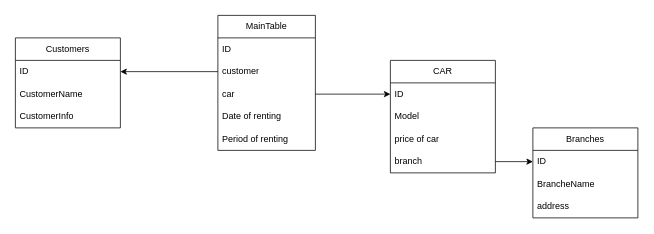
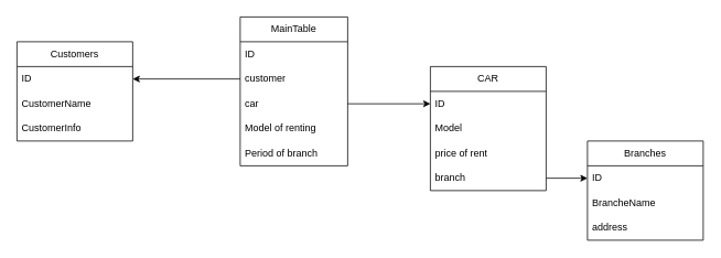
  <mxCell id="0" />
  <mxCell id="1" parent="0" />
  <mxCell id="2" value="MainTable" style="swimlane;fontStyle=0;childLayout=stackLayout;horizontal=1;startSize=30;horizontalStack=0;resizeParent=1;resizeParentMax=0;resizeLast=0;collapsible=1;marginBottom=0;whiteSpace=wrap;html=1;" vertex="1" parent="1"><mxGeometry x="290" y="20" width="130" height="180" as="geometry" /></mxCell>
  <mxCell id="3" value="ID" style="text;strokeColor=none;fillColor=none;align=left;verticalAlign=middle;spacingLeft=4;spacingRight=4;overflow=hidden;points=[[0,0.5],[1,0.5]];portConstraint=eastwest;rotatable=0;whiteSpace=wrap;html=1;" vertex="1" parent="2"><mxGeometry y="30" width="130" height="30" as="geometry" /></mxCell>
  <mxCell id="4" value="customer" style="text;strokeColor=none;fillColor=none;align=left;verticalAlign=middle;spacingLeft=4;spacingRight=4;overflow=hidden;points=[[0,0.5],[1,0.5]];portConstraint=eastwest;rotatable=0;whiteSpace=wrap;html=1;" vertex="1" parent="2"><mxGeometry y="60" width="130" height="30" as="geometry" /></mxCell>
  <mxCell id="5" value="car" style="text;strokeColor=none;fillColor=none;align=left;verticalAlign=middle;spacingLeft=4;spacingRight=4;overflow=hidden;points=[[0,0.5],[1,0.5]];portConstraint=eastwest;rotatable=0;whiteSpace=wrap;html=1;" vertex="1" parent="2"><mxGeometry y="90" width="130" height="30" as="geometry" /></mxCell>
- <mxCell id="6" value="Date of renting" style="text;strokeColor=none;fillColor=none;align=left;verticalAlign=middle;spacingLeft=4;spacingRight=4;overflow=hidden;points=[[0,0.5],[1,0.5]];portConstraint=eastwest;rotatable=0;whiteSpace=wrap;html=1;" vertex="1" parent="2"><mxGeometry y="120" width="130" height="30" as="geometry" /></mxCell>
- <mxCell id="7" value="Period of renting" style="text;strokeColor=none;fillColor=none;align=left;verticalAlign=middle;spacingLeft=4;spacingRight=4;overflow=hidden;points=[[0,0.5],[1,0.5]];portConstraint=eastwest;rotatable=0;whiteSpace=wrap;html=1;" vertex="1" parent="2"><mxGeometry y="150" width="130" height="30" as="geometry" /></mxCell>
+ <mxCell id="6" value="Model of renting" style="text;strokeColor=none;fillColor=none;align=left;verticalAlign=middle;spacingLeft=4;spacingRight=4;overflow=hidden;points=[[0,0.5],[1,0.5]];portConstraint=eastwest;rotatable=0;whiteSpace=wrap;html=1;" vertex="1" parent="2"><mxGeometry y="120" width="130" height="30" as="geometry" /></mxCell>
+ <mxCell id="7" value="Period of branch" style="text;strokeColor=none;fillColor=none;align=left;verticalAlign=middle;spacingLeft=4;spacingRight=4;overflow=hidden;points=[[0,0.5],[1,0.5]];portConstraint=eastwest;rotatable=0;whiteSpace=wrap;html=1;" vertex="1" parent="2"><mxGeometry y="150" width="130" height="30" as="geometry" /></mxCell>
  <mxCell id="8" value="Customers" style="swimlane;fontStyle=0;childLayout=stackLayout;horizontal=1;startSize=30;horizontalStack=0;resizeParent=1;resizeParentMax=0;resizeLast=0;collapsible=1;marginBottom=0;whiteSpace=wrap;html=1;" vertex="1" parent="1"><mxGeometry x="20" y="50" width="140" height="120" as="geometry" /></mxCell>
  <mxCell id="9" value="ID" style="text;strokeColor=none;fillColor=none;align=left;verticalAlign=middle;spacingLeft=4;spacingRight=4;overflow=hidden;points=[[0,0.5],[1,0.5]];portConstraint=eastwest;rotatable=0;whiteSpace=wrap;html=1;" vertex="1" parent="8"><mxGeometry y="30" width="140" height="30" as="geometry" /></mxCell>
  <mxCell id="10" value="CustomerName" style="text;strokeColor=none;fillColor=none;align=left;verticalAlign=middle;spacingLeft=4;spacingRight=4;overflow=hidden;points=[[0,0.5],[1,0.5]];portConstraint=eastwest;rotatable=0;whiteSpace=wrap;html=1;" vertex="1" parent="8"><mxGeometry y="60" width="140" height="30" as="geometry" /></mxCell>
  <mxCell id="11" value="CustomerInfo" style="text;strokeColor=none;fillColor=none;align=left;verticalAlign=middle;spacingLeft=4;spacingRight=4;overflow=hidden;points=[[0,0.5],[1,0.5]];portConstraint=eastwest;rotatable=0;whiteSpace=wrap;html=1;" vertex="1" parent="8"><mxGeometry y="90" width="140" height="30" as="geometry" /></mxCell>
  <mxCell id="12" value="" style="endArrow=classic;html=1;rounded=0;entryX=1;entryY=0.5;entryDx=0;entryDy=0;exitX=0;exitY=0.5;exitDx=0;exitDy=0;" edge="1" parent="1" source="4" target="9"><mxGeometry width="50" height="50" relative="1" as="geometry"><mxPoint x="370" y="220" as="sourcePoint" /><mxPoint x="420" y="170" as="targetPoint" /></mxGeometry></mxCell>
  <mxCell id="13" value="CAR" style="swimlane;fontStyle=0;childLayout=stackLayout;horizontal=1;startSize=30;horizontalStack=0;resizeParent=1;resizeParentMax=0;resizeLast=0;collapsible=1;marginBottom=0;whiteSpace=wrap;html=1;" vertex="1" parent="1"><mxGeometry x="520" y="80" width="140" height="150" as="geometry" /></mxCell>
  <mxCell id="14" value="ID" style="text;strokeColor=none;fillColor=none;align=left;verticalAlign=middle;spacingLeft=4;spacingRight=4;overflow=hidden;points=[[0,0.5],[1,0.5]];portConstraint=eastwest;rotatable=0;whiteSpace=wrap;html=1;" vertex="1" parent="13"><mxGeometry y="30" width="140" height="30" as="geometry" /></mxCell>
  <mxCell id="15" value="Model" style="text;strokeColor=none;fillColor=none;align=left;verticalAlign=middle;spacingLeft=4;spacingRight=4;overflow=hidden;points=[[0,0.5],[1,0.5]];portConstraint=eastwest;rotatable=0;whiteSpace=wrap;html=1;" vertex="1" parent="13"><mxGeometry y="60" width="140" height="30" as="geometry" /></mxCell>
- <mxCell id="16" value="price of car" style="text;strokeColor=none;fillColor=none;align=left;verticalAlign=middle;spacingLeft=4;spacingRight=4;overflow=hidden;points=[[0,0.5],[1,0.5]];portConstraint=eastwest;rotatable=0;whiteSpace=wrap;html=1;" vertex="1" parent="13"><mxGeometry y="90" width="140" height="30" as="geometry" /></mxCell>
+ <mxCell id="16" value="price of rent" style="text;strokeColor=none;fillColor=none;align=left;verticalAlign=middle;spacingLeft=4;spacingRight=4;overflow=hidden;points=[[0,0.5],[1,0.5]];portConstraint=eastwest;rotatable=0;whiteSpace=wrap;html=1;" vertex="1" parent="13"><mxGeometry y="90" width="140" height="30" as="geometry" /></mxCell>
  <mxCell id="17" value="branch" style="text;strokeColor=none;fillColor=none;align=left;verticalAlign=middle;spacingLeft=4;spacingRight=4;overflow=hidden;points=[[0,0.5],[1,0.5]];portConstraint=eastwest;rotatable=0;whiteSpace=wrap;html=1;" vertex="1" parent="13"><mxGeometry y="120" width="140" height="30" as="geometry" /></mxCell>
  <mxCell id="18" value="" style="endArrow=classic;html=1;rounded=0;exitX=1;exitY=0.5;exitDx=0;exitDy=0;entryX=0;entryY=0.5;entryDx=0;entryDy=0;" edge="1" parent="1" source="5" target="14"><mxGeometry width="50" height="50" relative="1" as="geometry"><mxPoint x="370" y="220" as="sourcePoint" /><mxPoint x="420" y="170" as="targetPoint" /></mxGeometry></mxCell>
  <mxCell id="19" value="Branches" style="swimlane;fontStyle=0;childLayout=stackLayout;horizontal=1;startSize=30;horizontalStack=0;resizeParent=1;resizeParentMax=0;resizeLast=0;collapsible=1;marginBottom=0;whiteSpace=wrap;html=1;" vertex="1" parent="1"><mxGeometry x="710" y="170" width="140" height="120" as="geometry" /></mxCell>
  <mxCell id="20" value="ID" style="text;strokeColor=none;fillColor=none;align=left;verticalAlign=middle;spacingLeft=4;spacingRight=4;overflow=hidden;points=[[0,0.5],[1,0.5]];portConstraint=eastwest;rotatable=0;whiteSpace=wrap;html=1;" vertex="1" parent="19"><mxGeometry y="30" width="140" height="30" as="geometry" /></mxCell>
  <mxCell id="21" value="BrancheName" style="text;strokeColor=none;fillColor=none;align=left;verticalAlign=middle;spacingLeft=4;spacingRight=4;overflow=hidden;points=[[0,0.5],[1,0.5]];portConstraint=eastwest;rotatable=0;whiteSpace=wrap;html=1;" vertex="1" parent="19"><mxGeometry y="60" width="140" height="30" as="geometry" /></mxCell>
  <mxCell id="22" value="address" style="text;strokeColor=none;fillColor=none;align=left;verticalAlign=middle;spacingLeft=4;spacingRight=4;overflow=hidden;points=[[0,0.5],[1,0.5]];portConstraint=eastwest;rotatable=0;whiteSpace=wrap;html=1;" vertex="1" parent="19"><mxGeometry y="90" width="140" height="30" as="geometry" /></mxCell>
  <mxCell id="23" value="" style="endArrow=classic;html=1;rounded=0;exitX=1;exitY=0.5;exitDx=0;exitDy=0;entryX=0;entryY=0.5;entryDx=0;entryDy=0;" edge="1" parent="1" source="17" target="20"><mxGeometry width="50" height="50" relative="1" as="geometry"><mxPoint x="370" y="220" as="sourcePoint" /><mxPoint x="420" y="170" as="targetPoint" /></mxGeometry></mxCell>
